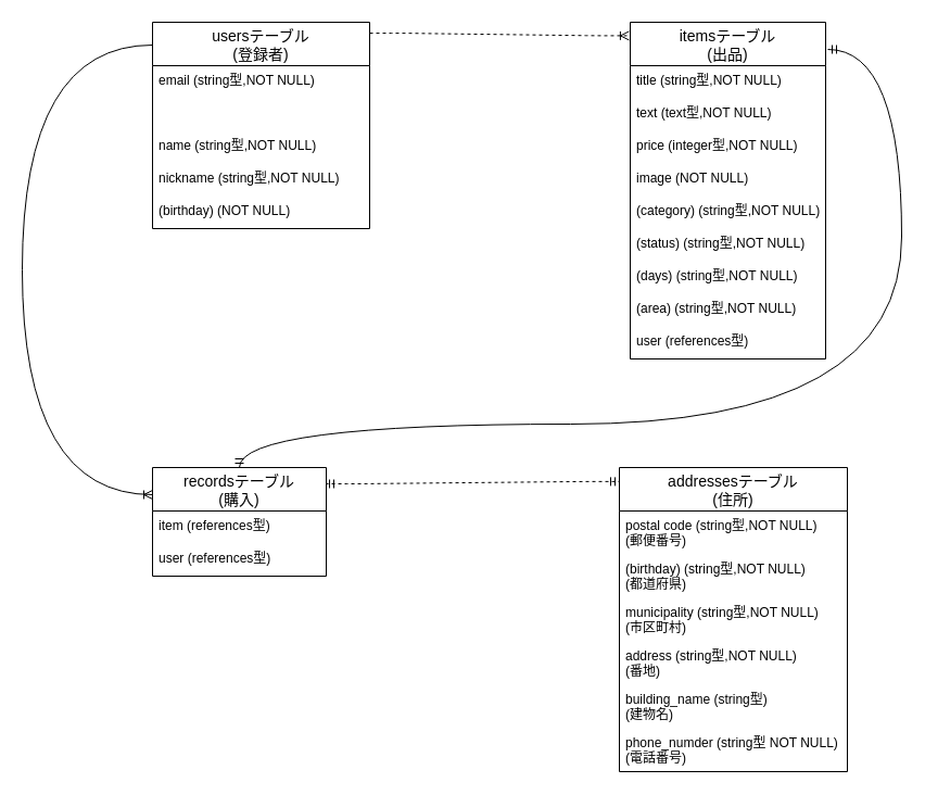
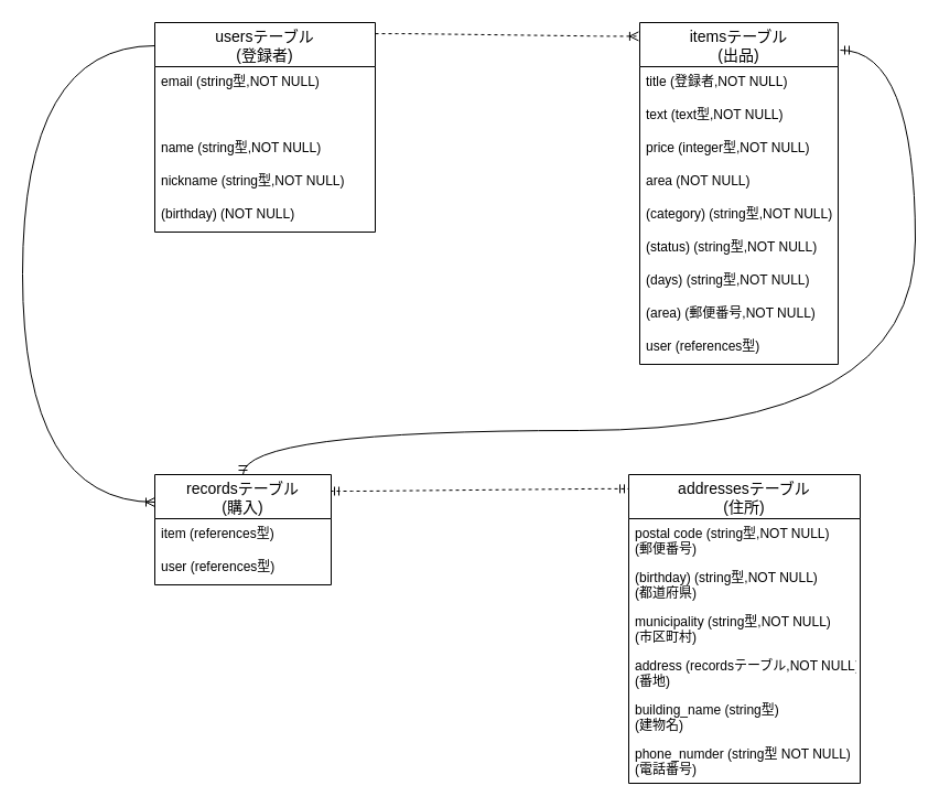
  <mxCell id="0" />
  <mxCell id="1" parent="0" />
  <mxCell id="2" value="" style="edgeStyle=entityRelationEdgeStyle;fontSize=12;html=1;endArrow=ERoneToMany;entryX=-0.006;entryY=0.04;entryDx=0;entryDy=0;exitX=1;exitY=0.053;exitDx=0;exitDy=0;exitPerimeter=0;entryPerimeter=0;dashed=1;" edge="1" parent="1" source="26" target="6"><mxGeometry width="100" height="100" relative="1" as="geometry"><mxPoint x="300" y="45" as="sourcePoint" /><mxPoint x="560" y="50" as="targetPoint" /></mxGeometry></mxCell>
  <mxCell id="3" value="" style="edgeStyle=orthogonalEdgeStyle;fontSize=12;html=1;endArrow=ERoneToMany;entryX=0;entryY=0.25;entryDx=0;entryDy=0;curved=1;" edge="1" parent="1" target="23"><mxGeometry width="100" height="100" relative="1" as="geometry"><mxPoint x="140" y="41" as="sourcePoint" /><mxPoint x="140" y="485" as="targetPoint" /><Array as="points"><mxPoint x="20" y="41" /><mxPoint x="20" y="455" /></Array></mxGeometry></mxCell>
  <mxCell id="4" value="" style="edgeStyle=orthogonalEdgeStyle;fontSize=12;html=1;endArrow=ERmandOne;startArrow=ERmandOne;curved=1;exitX=0.5;exitY=0;exitDx=0;exitDy=0;" edge="1" parent="1" source="23"><mxGeometry width="100" height="100" relative="1" as="geometry"><mxPoint x="260" y="400" as="sourcePoint" /><mxPoint x="762" y="45" as="targetPoint" /><Array as="points"><mxPoint x="220" y="390" /><mxPoint x="830" y="390" /><mxPoint x="830" y="45" /></Array></mxGeometry></mxCell>
  <mxCell id="5" value="" style="edgeStyle=entityRelationEdgeStyle;fontSize=12;html=1;endArrow=ERmandOne;startArrow=ERmandOne;exitX=0.994;exitY=0.15;exitDx=0;exitDy=0;exitPerimeter=0;entryX=0;entryY=0.046;entryDx=0;entryDy=0;entryPerimeter=0;dashed=1;" edge="1" parent="1" source="23" target="16"><mxGeometry width="100" height="100" relative="1" as="geometry"><mxPoint x="280" y="590" as="sourcePoint" /><mxPoint x="569" y="452" as="targetPoint" /></mxGeometry></mxCell>
  <mxCell id="6" value="itemsテーブル&#10;(出品)" style="swimlane;fontStyle=0;childLayout=stackLayout;horizontal=1;startSize=40;horizontalStack=0;resizeParent=1;resizeParentMax=0;resizeLast=0;collapsible=1;marginBottom=0;align=center;fontSize=14;" vertex="1" parent="1"><mxGeometry x="580" y="20" width="180" height="310" as="geometry"><mxRectangle x="60" y="10" width="50" height="26" as="alternateBounds" /></mxGeometry></mxCell>
- <mxCell id="7" value="title (string型,NOT NULL)" style="text;strokeColor=none;fillColor=none;spacingLeft=4;spacingRight=4;overflow=hidden;rotatable=0;points=[[0,0.5],[1,0.5]];portConstraint=eastwest;fontSize=12;" vertex="1" parent="6"><mxGeometry y="40" width="180" height="30" as="geometry" /></mxCell>
+ <mxCell id="7" value="title (登録者,NOT NULL)" style="text;strokeColor=none;fillColor=none;spacingLeft=4;spacingRight=4;overflow=hidden;rotatable=0;points=[[0,0.5],[1,0.5]];portConstraint=eastwest;fontSize=12;" vertex="1" parent="6"><mxGeometry y="40" width="180" height="30" as="geometry" /></mxCell>
  <mxCell id="8" value="text (text型,NOT NULL)" style="text;strokeColor=none;fillColor=none;spacingLeft=4;spacingRight=4;overflow=hidden;rotatable=0;points=[[0,0.5],[1,0.5]];portConstraint=eastwest;fontSize=12;" vertex="1" parent="6"><mxGeometry y="70" width="180" height="30" as="geometry" /></mxCell>
  <mxCell id="9" value="price (integer型,NOT NULL)" style="text;strokeColor=none;fillColor=none;spacingLeft=4;spacingRight=4;overflow=hidden;rotatable=0;points=[[0,0.5],[1,0.5]];portConstraint=eastwest;fontSize=12;" vertex="1" parent="6"><mxGeometry y="100" width="180" height="30" as="geometry" /></mxCell>
- <mxCell id="10" value="image (NOT NULL)" style="text;strokeColor=none;fillColor=none;spacingLeft=4;spacingRight=4;overflow=hidden;rotatable=0;points=[[0,0.5],[1,0.5]];portConstraint=eastwest;fontSize=12;" vertex="1" parent="6"><mxGeometry y="130" width="180" height="30" as="geometry" /></mxCell>
+ <mxCell id="10" value="area (NOT NULL)" style="text;strokeColor=none;fillColor=none;spacingLeft=4;spacingRight=4;overflow=hidden;rotatable=0;points=[[0,0.5],[1,0.5]];portConstraint=eastwest;fontSize=12;" vertex="1" parent="6"><mxGeometry y="130" width="180" height="30" as="geometry" /></mxCell>
  <mxCell id="11" value="(category) (string型,NOT NULL)" style="text;strokeColor=none;fillColor=none;spacingLeft=4;spacingRight=4;overflow=hidden;rotatable=0;points=[[0,0.5],[1,0.5]];portConstraint=eastwest;fontSize=12;" vertex="1" parent="6"><mxGeometry y="160" width="180" height="30" as="geometry" /></mxCell>
  <mxCell id="12" value="(status) (string型,NOT NULL)" style="text;strokeColor=none;fillColor=none;spacingLeft=4;spacingRight=4;overflow=hidden;rotatable=0;points=[[0,0.5],[1,0.5]];portConstraint=eastwest;fontSize=12;" vertex="1" parent="6"><mxGeometry y="190" width="180" height="30" as="geometry" /></mxCell>
  <mxCell id="13" value="(days) (string型,NOT NULL)" style="text;strokeColor=none;fillColor=none;spacingLeft=4;spacingRight=4;overflow=hidden;rotatable=0;points=[[0,0.5],[1,0.5]];portConstraint=eastwest;fontSize=12;" vertex="1" parent="6"><mxGeometry y="220" width="180" height="30" as="geometry" /></mxCell>
- <mxCell id="14" value="(area) (string型,NOT NULL)" style="text;strokeColor=none;fillColor=none;spacingLeft=4;spacingRight=4;overflow=hidden;rotatable=0;points=[[0,0.5],[1,0.5]];portConstraint=eastwest;fontSize=12;" vertex="1" parent="6"><mxGeometry y="250" width="180" height="30" as="geometry" /></mxCell>
+ <mxCell id="14" value="(area) (郵便番号,NOT NULL)" style="text;strokeColor=none;fillColor=none;spacingLeft=4;spacingRight=4;overflow=hidden;rotatable=0;points=[[0,0.5],[1,0.5]];portConstraint=eastwest;fontSize=12;" vertex="1" parent="6"><mxGeometry y="250" width="180" height="30" as="geometry" /></mxCell>
  <mxCell id="15" value="user (references型)" style="text;strokeColor=none;fillColor=none;spacingLeft=4;spacingRight=4;overflow=hidden;rotatable=0;points=[[0,0.5],[1,0.5]];portConstraint=eastwest;fontSize=12;" vertex="1" parent="6"><mxGeometry y="280" width="180" height="30" as="geometry" /></mxCell>
  <mxCell id="16" value="addressesテーブル&#10;(住所)" style="swimlane;fontStyle=0;childLayout=stackLayout;horizontal=1;startSize=40;horizontalStack=0;resizeParent=1;resizeParentMax=0;resizeLast=0;collapsible=1;marginBottom=0;align=center;fontSize=14;" vertex="1" parent="1"><mxGeometry x="570" y="430" width="210" height="280" as="geometry"><mxRectangle x="60" y="10" width="50" height="26" as="alternateBounds" /></mxGeometry></mxCell>
  <mxCell id="17" value="postal code (string型,NOT NULL)&#10;(郵便番号)" style="text;strokeColor=none;fillColor=none;spacingLeft=4;spacingRight=4;overflow=hidden;rotatable=0;points=[[0,0.5],[1,0.5]];portConstraint=eastwest;fontSize=12;" vertex="1" parent="16"><mxGeometry y="40" width="210" height="40" as="geometry" /></mxCell>
  <mxCell id="18" value="(birthday) (string型,NOT NULL)&#10;(都道府県)" style="text;strokeColor=none;fillColor=none;spacingLeft=4;spacingRight=4;overflow=hidden;rotatable=0;points=[[0,0.5],[1,0.5]];portConstraint=eastwest;fontSize=12;" vertex="1" parent="16"><mxGeometry y="80" width="210" height="40" as="geometry" /></mxCell>
  <mxCell id="19" value="municipality (string型,NOT NULL)&#10;(市区町村)" style="text;strokeColor=none;fillColor=none;spacingLeft=4;spacingRight=4;overflow=hidden;rotatable=0;points=[[0,0.5],[1,0.5]];portConstraint=eastwest;fontSize=12;" vertex="1" parent="16"><mxGeometry y="120" width="210" height="40" as="geometry" /></mxCell>
- <mxCell id="20" value="address (string型,NOT NULL)&#10;(番地)" style="text;strokeColor=none;fillColor=none;spacingLeft=4;spacingRight=4;overflow=hidden;rotatable=0;points=[[0,0.5],[1,0.5]];portConstraint=eastwest;fontSize=12;" vertex="1" parent="16"><mxGeometry y="160" width="210" height="40" as="geometry" /></mxCell>
+ <mxCell id="20" value="address (recordsテーブル,NOT NULL)&#10;(番地)" style="text;strokeColor=none;fillColor=none;spacingLeft=4;spacingRight=4;overflow=hidden;rotatable=0;points=[[0,0.5],[1,0.5]];portConstraint=eastwest;fontSize=12;" vertex="1" parent="16"><mxGeometry y="160" width="210" height="40" as="geometry" /></mxCell>
  <mxCell id="21" value="building_name (string型)&#10;(建物名)" style="text;strokeColor=none;fillColor=none;spacingLeft=4;spacingRight=4;overflow=hidden;rotatable=0;points=[[0,0.5],[1,0.5]];portConstraint=eastwest;fontSize=12;" vertex="1" parent="16"><mxGeometry y="200" width="210" height="40" as="geometry" /></mxCell>
  <mxCell id="22" value="phone_numder (string型 NOT NULL) &#10;(電話番号)" style="text;strokeColor=none;fillColor=none;spacingLeft=4;spacingRight=4;overflow=hidden;rotatable=0;points=[[0,0.5],[1,0.5]];portConstraint=eastwest;fontSize=12;" vertex="1" parent="16"><mxGeometry y="240" width="210" height="40" as="geometry" /></mxCell>
  <mxCell id="23" value="recordsテーブル&#10;(購入)" style="swimlane;fontStyle=0;childLayout=stackLayout;horizontal=1;startSize=40;horizontalStack=0;resizeParent=1;resizeParentMax=0;resizeLast=0;collapsible=1;marginBottom=0;align=center;fontSize=14;" vertex="1" parent="1"><mxGeometry x="140" y="430" width="160" height="100" as="geometry"><mxRectangle x="60" y="10" width="50" height="26" as="alternateBounds" /></mxGeometry></mxCell>
  <mxCell id="24" value="item (references型)" style="text;strokeColor=none;fillColor=none;spacingLeft=4;spacingRight=4;overflow=hidden;rotatable=0;points=[[0,0.5],[1,0.5]];portConstraint=eastwest;fontSize=12;" vertex="1" parent="23"><mxGeometry y="40" width="160" height="30" as="geometry" /></mxCell>
  <mxCell id="25" value="user (references型)" style="text;strokeColor=none;fillColor=none;spacingLeft=4;spacingRight=4;overflow=hidden;rotatable=0;points=[[0,0.5],[1,0.5]];portConstraint=eastwest;fontSize=12;" vertex="1" parent="23"><mxGeometry y="70" width="160" height="30" as="geometry" /></mxCell>
  <mxCell id="26" value="usersテーブル&#10;(登録者)" style="swimlane;fontStyle=0;childLayout=stackLayout;horizontal=1;startSize=40;horizontalStack=0;resizeParent=1;resizeParentMax=0;resizeLast=0;collapsible=1;marginBottom=0;align=center;fontSize=14;fontFamily=Helvetica;" vertex="1" parent="1"><mxGeometry x="140" y="20" width="200" height="190" as="geometry"><mxRectangle x="60" y="10" width="50" height="26" as="alternateBounds" /></mxGeometry></mxCell>
  <mxCell id="27" value="email (string型,NOT NULL)" style="text;strokeColor=none;fillColor=none;spacingLeft=4;spacingRight=4;overflow=hidden;rotatable=0;points=[[0,0.5],[1,0.5]];portConstraint=eastwest;fontSize=12;" vertex="1" parent="26"><mxGeometry y="40" width="200" height="30" as="geometry" /></mxCell>
  <mxCell id="28" value="password (string型,NOT NULL)" style="text;strokeColor=none;fillColor=none;spacingLeft=4;spacingRight=4;overflow=hidden;rotatable=0;points=[[0,0.5],[1,0.5]];portConstraint=eastwest;fontSize=12;fontColor=#FFFFFF;" vertex="1" parent="26"><mxGeometry y="70" width="200" height="30" as="geometry" /></mxCell>
  <mxCell id="29" value="name (string型,NOT NULL)" style="text;strokeColor=none;fillColor=none;spacingLeft=4;spacingRight=4;overflow=hidden;rotatable=0;points=[[0,0.5],[1,0.5]];portConstraint=eastwest;fontSize=12;" vertex="1" parent="26"><mxGeometry y="100" width="200" height="30" as="geometry" /></mxCell>
  <mxCell id="30" value="nickname (string型,NOT NULL)" style="text;strokeColor=none;fillColor=none;spacingLeft=4;spacingRight=4;overflow=hidden;rotatable=0;points=[[0,0.5],[1,0.5]];portConstraint=eastwest;fontSize=12;" vertex="1" parent="26"><mxGeometry y="130" width="200" height="30" as="geometry" /></mxCell>
  <mxCell id="31" value="(birthday) (NOT NULL)" style="text;spacingLeft=4;spacingRight=4;overflow=hidden;rotatable=0;points=[[0,0.5],[1,0.5]];portConstraint=eastwest;fontSize=12;strokeWidth=10;" vertex="1" parent="26"><mxGeometry y="160" width="200" height="30" as="geometry" /></mxCell>
